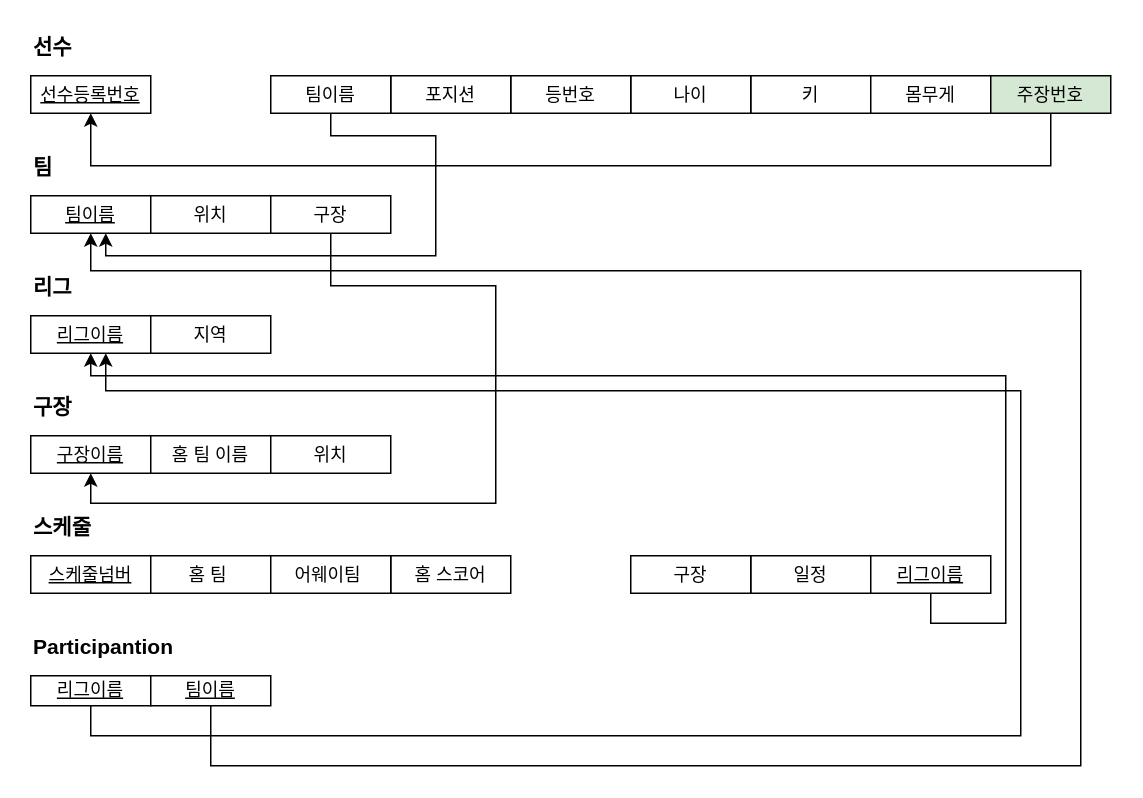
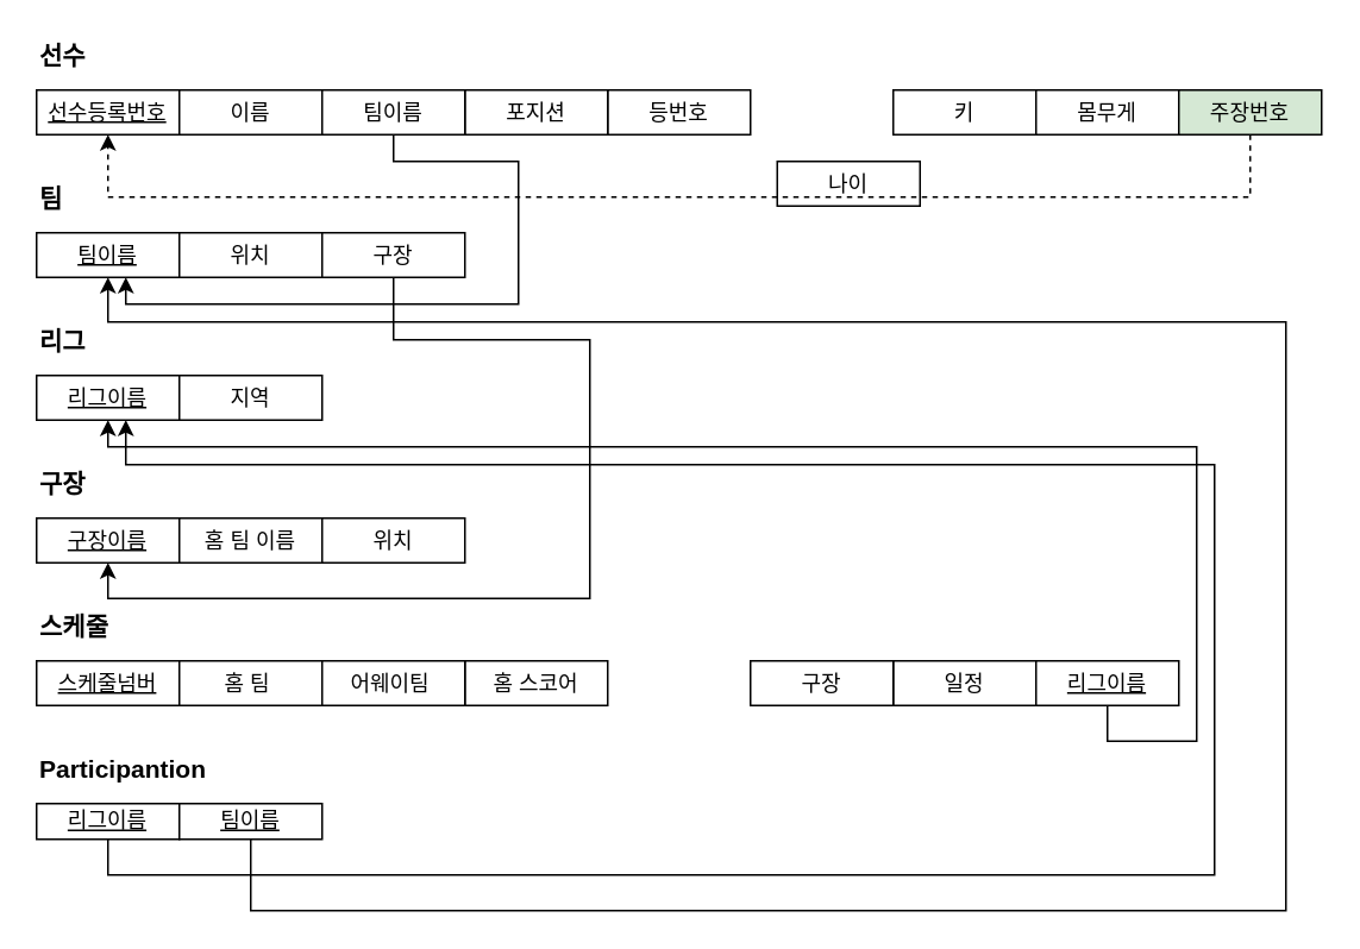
  <mxCell id="0" />
  <mxCell id="1" parent="0" />
  <mxCell id="2" value="선수등록번호" style="rounded=0;whiteSpace=wrap;html=1;fontStyle=4" vertex="1" parent="1"><mxGeometry x="20" y="50" width="80" height="25" as="geometry" /></mxCell>
+ <mxCell id="3" value="이름" style="rounded=0;whiteSpace=wrap;html=1;" vertex="1" parent="1"><mxGeometry x="100" y="50" width="80" height="25" as="geometry" /></mxCell>
  <mxCell id="4" value="키" style="rounded=0;whiteSpace=wrap;html=1;" vertex="1" parent="1"><mxGeometry x="500" y="50" width="80" height="25" as="geometry" /></mxCell>
- <mxCell id="5" value="나이" style="rounded=0;whiteSpace=wrap;html=1;" vertex="1" parent="1"><mxGeometry x="420" y="50" width="80" height="25" as="geometry" /></mxCell>
+ <mxCell id="5" value="나이" style="rounded=0;whiteSpace=wrap;html=1;" vertex="1" parent="1"><mxGeometry x="435" y="90" width="80" height="25" as="geometry" /></mxCell>
  <mxCell id="6" value="등번호" style="rounded=0;whiteSpace=wrap;html=1;" vertex="1" parent="1"><mxGeometry x="340" y="50" width="80" height="25" as="geometry" /></mxCell>
  <mxCell id="7" value="포지션" style="rounded=0;whiteSpace=wrap;html=1;" vertex="1" parent="1"><mxGeometry x="260" y="50" width="80" height="25" as="geometry" /></mxCell>
  <mxCell id="8" style="edgeStyle=orthogonalEdgeStyle;rounded=0;orthogonalLoop=1;jettySize=auto;html=1;exitX=0.5;exitY=1;exitDx=0;exitDy=0;fontSize=14;" edge="1" parent="1" source="9" target="11"><mxGeometry relative="1" as="geometry"><mxPoint x="70" y="160" as="targetPoint" /><Array as="points"><mxPoint x="220" y="90" /><mxPoint x="290" y="90" /><mxPoint x="290" y="170" /><mxPoint x="70" y="170" /></Array></mxGeometry></mxCell>
  <mxCell id="9" value="팀이름" style="rounded=0;whiteSpace=wrap;html=1;" vertex="1" parent="1"><mxGeometry x="180" y="50" width="80" height="25" as="geometry" /></mxCell>
  <mxCell id="10" value="몸무게" style="rounded=0;whiteSpace=wrap;html=1;" vertex="1" parent="1"><mxGeometry x="580" y="50" width="80" height="25" as="geometry" /></mxCell>
  <mxCell id="11" value="팀이름" style="rounded=0;whiteSpace=wrap;html=1;fontStyle=4" vertex="1" parent="1"><mxGeometry x="20" y="130" width="80" height="25" as="geometry" /></mxCell>
  <mxCell id="12" value="위치" style="rounded=0;whiteSpace=wrap;html=1;" vertex="1" parent="1"><mxGeometry x="100" y="130" width="80" height="25" as="geometry" /></mxCell>
  <mxCell id="13" style="edgeStyle=orthogonalEdgeStyle;rounded=0;orthogonalLoop=1;jettySize=auto;html=1;exitX=0.5;exitY=1;exitDx=0;exitDy=0;fontSize=14;entryX=0.5;entryY=1;entryDx=0;entryDy=0;" edge="1" parent="1" source="14" target="17"><mxGeometry relative="1" as="geometry"><mxPoint x="340" y="320" as="targetPoint" /><Array as="points"><mxPoint x="220" y="190" /><mxPoint x="330" y="190" /><mxPoint x="330" y="335" /><mxPoint x="60" y="335" /></Array></mxGeometry></mxCell>
  <mxCell id="14" value="구장" style="rounded=0;whiteSpace=wrap;html=1;" vertex="1" parent="1"><mxGeometry x="180" y="130" width="80" height="25" as="geometry" /></mxCell>
  <mxCell id="15" value="리그이름" style="rounded=0;whiteSpace=wrap;html=1;fontStyle=4" vertex="1" parent="1"><mxGeometry x="20" y="210" width="80" height="25" as="geometry" /></mxCell>
  <mxCell id="16" value="지역" style="rounded=0;whiteSpace=wrap;html=1;" vertex="1" parent="1"><mxGeometry x="100" y="210" width="80" height="25" as="geometry" /></mxCell>
  <mxCell id="17" value="구장이름" style="rounded=0;whiteSpace=wrap;html=1;fontStyle=4" vertex="1" parent="1"><mxGeometry x="20" y="290" width="80" height="25" as="geometry" /></mxCell>
  <mxCell id="18" value="홈 팀 이름" style="rounded=0;whiteSpace=wrap;html=1;" vertex="1" parent="1"><mxGeometry x="100" y="290" width="80" height="25" as="geometry" /></mxCell>
  <mxCell id="19" value="위치" style="rounded=0;whiteSpace=wrap;html=1;" vertex="1" parent="1"><mxGeometry x="180" y="290" width="80" height="25" as="geometry" /></mxCell>
  <mxCell id="20" style="edgeStyle=orthogonalEdgeStyle;rounded=0;orthogonalLoop=1;jettySize=auto;html=1;exitX=0.5;exitY=1;exitDx=0;exitDy=0;fontSize=14;" edge="1" parent="1" source="21" target="15"><mxGeometry relative="1" as="geometry"><mxPoint x="70" y="260" as="targetPoint" /><Array as="points"><mxPoint x="60" y="490" /><mxPoint x="680" y="490" /><mxPoint x="680" y="260" /><mxPoint x="70" y="260" /></Array></mxGeometry></mxCell>
  <mxCell id="21" value="리그이름" style="rounded=0;whiteSpace=wrap;html=1;fontStyle=4" vertex="1" parent="1"><mxGeometry x="20" y="450" width="80" height="20" as="geometry" /></mxCell>
  <mxCell id="22" style="edgeStyle=orthogonalEdgeStyle;rounded=0;orthogonalLoop=1;jettySize=auto;html=1;exitX=0.5;exitY=1;exitDx=0;exitDy=0;fontSize=14;entryX=0.5;entryY=1;entryDx=0;entryDy=0;" edge="1" parent="1" source="23" target="11"><mxGeometry relative="1" as="geometry"><mxPoint x="750" y="551.6" as="targetPoint" /><Array as="points"><mxPoint x="140" y="510" /><mxPoint x="720" y="510" /><mxPoint x="720" y="180" /><mxPoint x="60" y="180" /></Array></mxGeometry></mxCell>
  <mxCell id="23" value="&lt;u&gt;팀이름&lt;/u&gt;" style="rounded=0;whiteSpace=wrap;html=1;" vertex="1" parent="1"><mxGeometry x="100" y="450" width="80" height="20" as="geometry" /></mxCell>
  <mxCell id="24" value="스케줄넘버" style="rounded=0;whiteSpace=wrap;html=1;fontStyle=4" vertex="1" parent="1"><mxGeometry x="20" y="370" width="80" height="25" as="geometry" /></mxCell>
  <mxCell id="25" value="홈 팀&amp;nbsp;" style="rounded=0;whiteSpace=wrap;html=1;" vertex="1" parent="1"><mxGeometry x="100" y="370" width="80" height="25" as="geometry" /></mxCell>
  <mxCell id="26" value="일정" style="rounded=0;whiteSpace=wrap;html=1;" vertex="1" parent="1"><mxGeometry x="500" y="370" width="80" height="25" as="geometry" /></mxCell>
  <mxCell id="27" value="구장" style="rounded=0;whiteSpace=wrap;html=1;" vertex="1" parent="1"><mxGeometry x="420" y="370" width="80" height="25" as="geometry" /></mxCell>
  <mxCell id="28" value="홈 스코어" style="rounded=0;whiteSpace=wrap;html=1;" vertex="1" parent="1"><mxGeometry x="260" y="370" width="80" height="25" as="geometry" /></mxCell>
  <mxCell id="29" value="어웨이팀&amp;nbsp;" style="rounded=0;whiteSpace=wrap;html=1;" vertex="1" parent="1"><mxGeometry x="180" y="370" width="80" height="25" as="geometry" /></mxCell>
  <mxCell id="30" value="&lt;b style=&quot;font-size: 14px;&quot;&gt;선수&lt;/b&gt;" style="text;html=1;resizable=0;points=[];autosize=1;align=left;verticalAlign=top;spacingTop=-4;fontSize=14;" vertex="1" parent="1"><mxGeometry x="20" y="20" width="40" height="20" as="geometry" /></mxCell>
  <mxCell id="31" value="&lt;b style=&quot;font-size: 14px&quot;&gt;팀&lt;/b&gt;" style="text;html=1;resizable=0;points=[];autosize=1;align=left;verticalAlign=top;spacingTop=-4;fontSize=14;" vertex="1" parent="1"><mxGeometry x="20" y="100" width="30" height="20" as="geometry" /></mxCell>
  <mxCell id="32" value="&lt;b style=&quot;font-size: 14px&quot;&gt;리그&lt;/b&gt;" style="text;html=1;resizable=0;points=[];autosize=1;align=left;verticalAlign=top;spacingTop=-4;fontSize=14;" vertex="1" parent="1"><mxGeometry x="20" y="180" width="40" height="20" as="geometry" /></mxCell>
  <mxCell id="33" value="&lt;b&gt;스케줄&lt;/b&gt;" style="text;html=1;resizable=0;points=[];autosize=1;align=left;verticalAlign=top;spacingTop=-4;fontSize=14;" vertex="1" parent="1"><mxGeometry x="20" y="340" width="60" height="20" as="geometry" /></mxCell>
  <mxCell id="34" value="&lt;b&gt;구장&lt;/b&gt;" style="text;html=1;resizable=0;points=[];autosize=1;align=left;verticalAlign=top;spacingTop=-4;fontSize=14;" vertex="1" parent="1"><mxGeometry x="20" y="260" width="40" height="20" as="geometry" /></mxCell>
  <mxCell id="35" value="&lt;b&gt;Participantion&lt;/b&gt;" style="text;html=1;resizable=0;points=[];autosize=1;align=left;verticalAlign=top;spacingTop=-4;fontSize=14;" vertex="1" parent="1"><mxGeometry x="20" y="420" width="110" height="20" as="geometry" /></mxCell>
  <mxCell id="36" style="edgeStyle=orthogonalEdgeStyle;rounded=0;orthogonalLoop=1;jettySize=auto;html=1;exitX=0.5;exitY=1;exitDx=0;exitDy=0;entryX=0.5;entryY=1;entryDx=0;entryDy=0;fontSize=14;" edge="1" parent="1" source="37" target="15"><mxGeometry relative="1" as="geometry"><Array as="points"><mxPoint x="620" y="415" /><mxPoint x="670" y="415" /><mxPoint x="670" y="250" /><mxPoint x="60" y="250" /></Array></mxGeometry></mxCell>
  <mxCell id="37" value="&lt;u&gt;리그이름&lt;/u&gt;" style="rounded=0;whiteSpace=wrap;html=1;" vertex="1" parent="1"><mxGeometry x="580" y="370" width="80" height="25" as="geometry" /></mxCell>
- <mxCell id="38" style="edgeStyle=orthogonalEdgeStyle;rounded=0;orthogonalLoop=1;jettySize=auto;html=1;exitX=0.5;exitY=1;exitDx=0;exitDy=0;entryX=0.5;entryY=1;entryDx=0;entryDy=0;fontSize=14;" edge="1" parent="1" source="39" target="2"><mxGeometry relative="1" as="geometry"><Array as="points"><mxPoint x="700" y="110" /><mxPoint x="60" y="110" /></Array></mxGeometry></mxCell>
+ <mxCell id="38" style="edgeStyle=orthogonalEdgeStyle;rounded=0;orthogonalLoop=1;jettySize=auto;html=1;exitX=0.5;exitY=1;exitDx=0;exitDy=0;entryX=0.5;entryY=1;entryDx=0;entryDy=0;fontSize=14;dashed=1;" edge="1" parent="1" source="39" target="2"><mxGeometry relative="1" as="geometry"><Array as="points"><mxPoint x="700" y="110" /><mxPoint x="60" y="110" /></Array></mxGeometry></mxCell>
  <mxCell id="39" value="주장번호" style="rounded=0;whiteSpace=wrap;html=1;fillColor=#d5e8d4;" vertex="1" parent="1"><mxGeometry x="660" y="50" width="80" height="25" as="geometry" /></mxCell>
